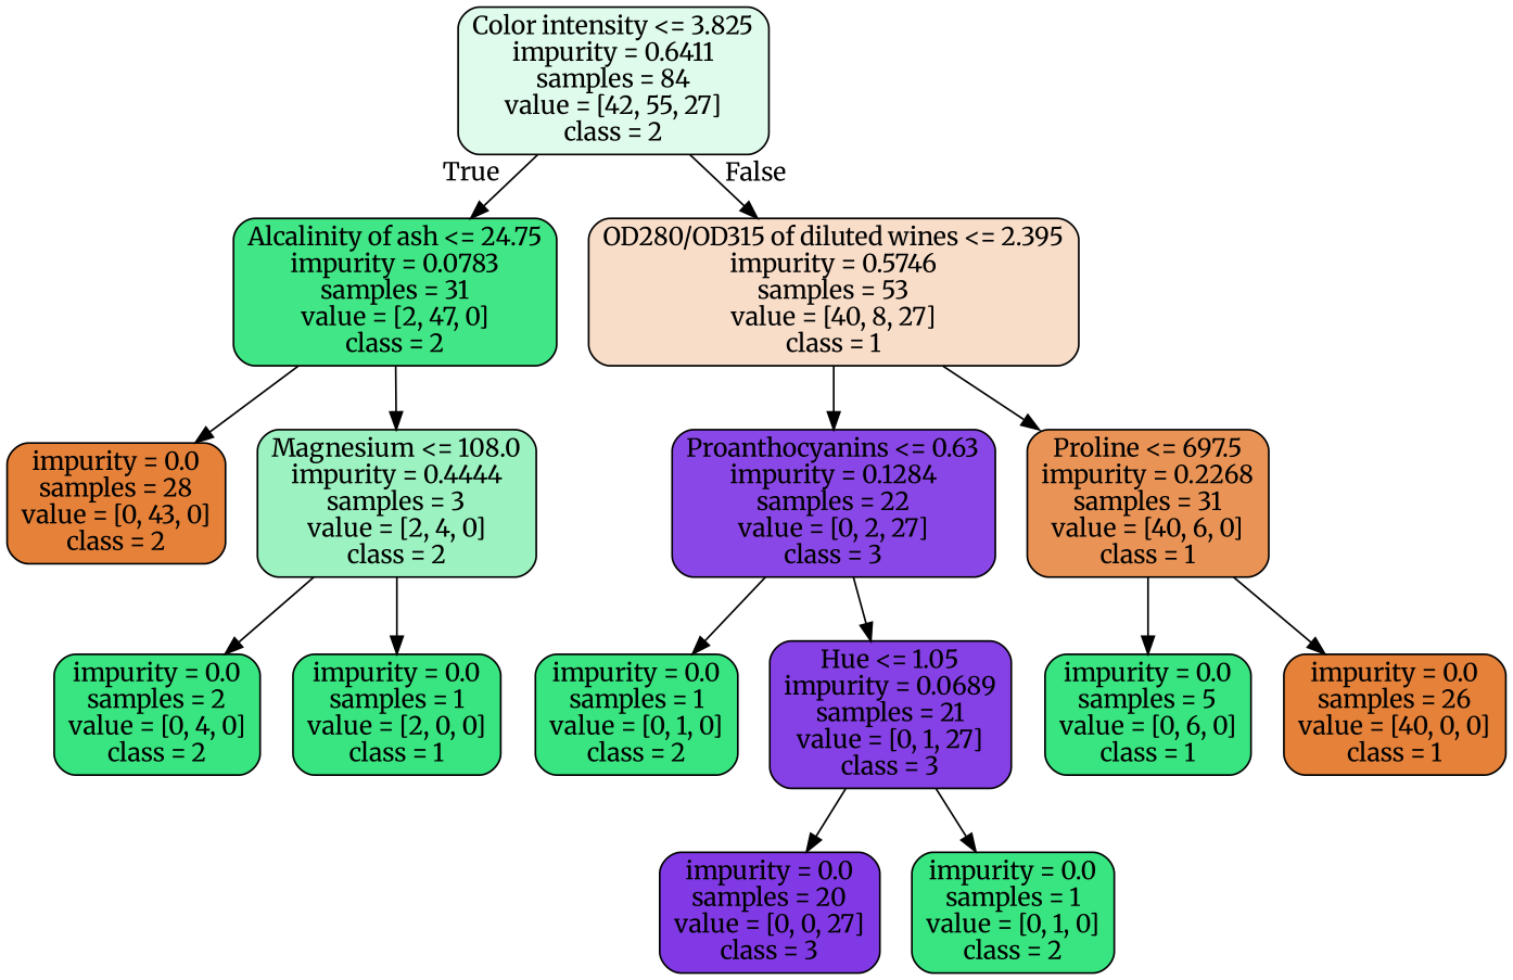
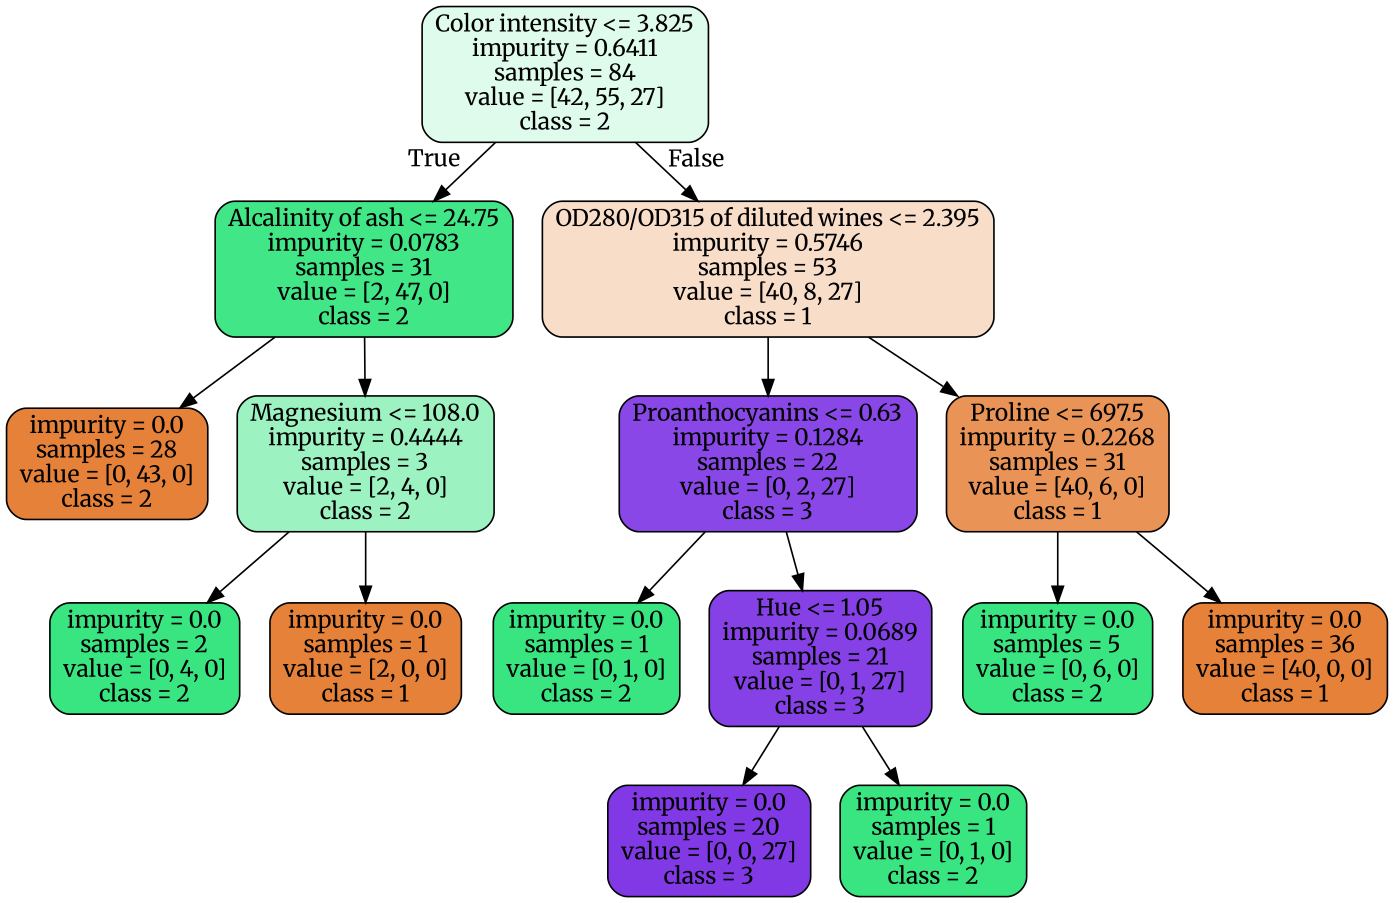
  digraph {
    fontname=Merriweather
    node [color=black fillcolor="#39e581ff" fontname=Merriweather shape=box style="filled, rounded"]
    edge [fontname=Merriweather]
    n1 [fillcolor="#39e58128" label="Color intensity <= 3.825\nimpurity = 0.6411\nsamples = 84\nvalue = [42, 55, 27]\nclass = 2"]
    n2 [fillcolor="#39e581f4" label="Alcalinity of ash <= 24.75\nimpurity = 0.0783\nsamples = 31\nvalue = [2, 47, 0]\nclass = 2"]
    n3 [fillcolor="#e5813945" label="OD280/OD315 of diluted wines <= 2.395\nimpurity = 0.5746\nsamples = 53\nvalue = [40, 8, 27]\nclass = 1"]
    n4 [fillcolor="#e58139ff" label="impurity = 0.0\nsamples = 28\nvalue = [0, 43, 0]\nclass = 2"]
    n5 [fillcolor="#39e5817f" label="Magnesium <= 108.0\nimpurity = 0.4444\nsamples = 3\nvalue = [2, 4, 0]\nclass = 2"]
    n6 [fillcolor="#8139e5ec" label="Proanthocyanins <= 0.63\nimpurity = 0.1284\nsamples = 22\nvalue = [0, 2, 27]\nclass = 3"]
    n7 [fillcolor="#e58139d9" label="Proline <= 697.5\nimpurity = 0.2268\nsamples = 31\nvalue = [40, 6, 0]\nclass = 1"]
    n8 [label="impurity = 0.0\nsamples = 2\nvalue = [0, 4, 0]\nclass = 2"]
-   n9 [label="impurity = 0.0\nsamples = 1\nvalue = [2, 0, 0]\nclass = 1"]
+   n9 [fillcolor="#e58139ff" label="impurity = 0.0\nsamples = 1\nvalue = [2, 0, 0]\nclass = 1"]
    n10 [label="impurity = 0.0\nsamples = 1\nvalue = [0, 1, 0]\nclass = 2"]
    n11 [fillcolor="#8139e5f6" label="Hue <= 1.05\nimpurity = 0.0689\nsamples = 21\nvalue = [0, 1, 27]\nclass = 3"]
-   n12 [label="impurity = 0.0\nsamples = 5\nvalue = [0, 6, 0]\nclass = 1"]
-   n13 [fillcolor="#e58139ff" label="impurity = 0.0\nsamples = 26\nvalue = [40, 0, 0]\nclass = 1"]
+   n12 [label="impurity = 0.0\nsamples = 5\nvalue = [0, 6, 0]\nclass = 2"]
+   n13 [fillcolor="#e58139ff" label="impurity = 0.0\nsamples = 36\nvalue = [40, 0, 0]\nclass = 1"]
    n14 [fillcolor="#8139e5ff" label="impurity = 0.0\nsamples = 20\nvalue = [0, 0, 27]\nclass = 3"]
    n15 [label="impurity = 0.0\nsamples = 1\nvalue = [0, 1, 0]\nclass = 2"]
    n1 -> n2 [headlabel=True labelangle=45 labeldistance=2.5]
    n1 -> n3 [headlabel=False labelangle=-45 labeldistance=2.5]
    n2 -> n4
    n2 -> n5
    n3 -> n6
    n3 -> n7
    n5 -> n8
    n5 -> n9
    n6 -> n10
    n6 -> n11
    n7 -> n12
    n7 -> n13
    n11 -> n14
    n11 -> n15
  }
